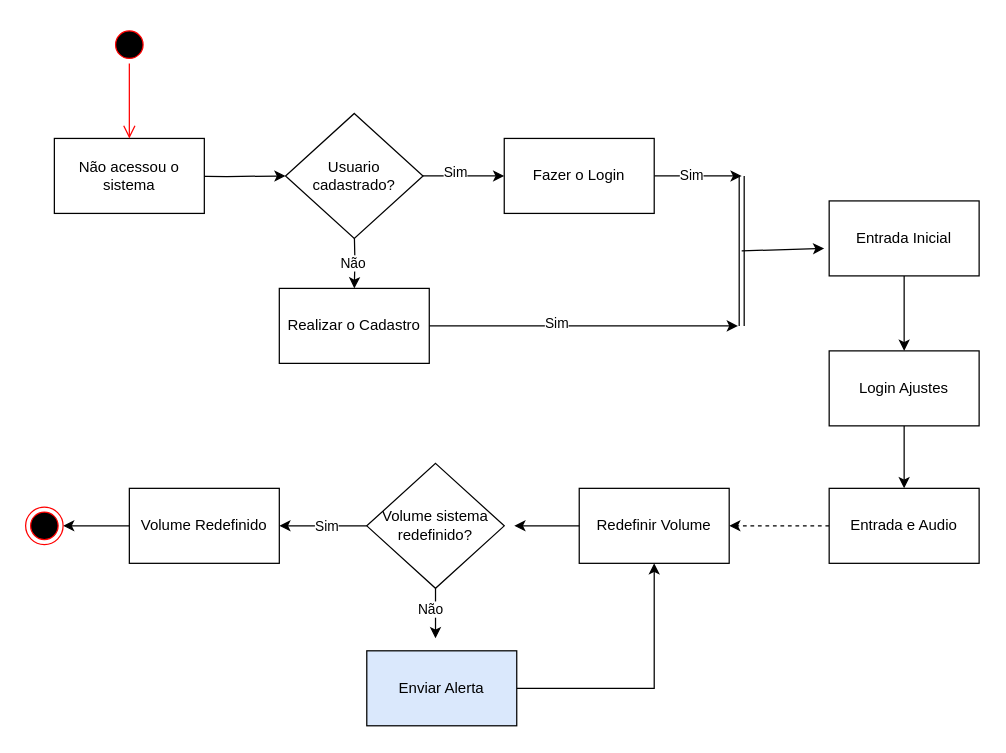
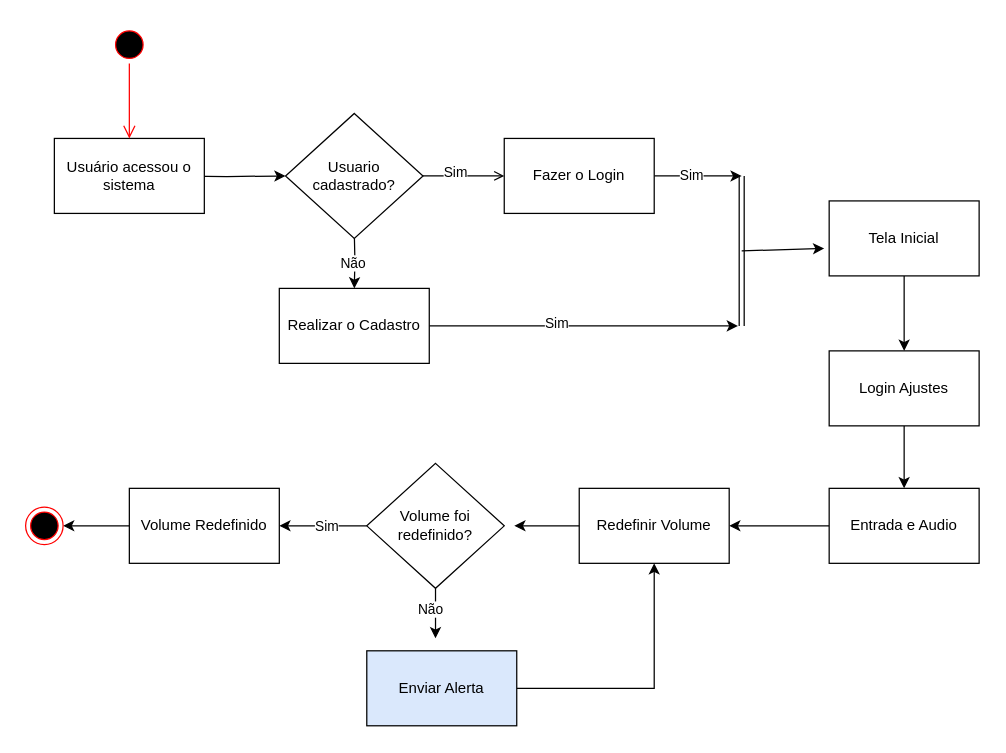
  <mxCell id="0" />
  <mxCell id="1" parent="0" />
  <mxCell id="2" style="edgeStyle=orthogonalEdgeStyle;rounded=0;orthogonalLoop=1;jettySize=auto;html=1;" parent="1" target="19" edge="1"><mxGeometry relative="1" as="geometry"><mxPoint x="133" y="140" as="sourcePoint" /></mxGeometry></mxCell>
  <mxCell id="3" style="edgeStyle=orthogonalEdgeStyle;rounded=0;orthogonalLoop=1;jettySize=auto;html=1;" parent="1" target="7" edge="1"><mxGeometry relative="1" as="geometry"><mxPoint x="283" y="185" as="sourcePoint" /></mxGeometry></mxCell>
  <mxCell id="4" value="Não" style="edgeLabel;html=1;align=center;verticalAlign=middle;resizable=0;points=[];" parent="3" vertex="1" connectable="0"><mxGeometry x="0.099" y="-2" relative="1" as="geometry"><mxPoint as="offset" /></mxGeometry></mxCell>
  <mxCell id="5" style="edgeStyle=orthogonalEdgeStyle;rounded=0;orthogonalLoop=1;jettySize=auto;html=1;" edge="1" parent="1" source="7"><mxGeometry relative="1" as="geometry"><mxPoint x="590" y="260" as="targetPoint" /></mxGeometry></mxCell>
  <mxCell id="6" value="Sim" style="edgeLabel;html=1;align=center;verticalAlign=middle;resizable=0;points=[];" vertex="1" connectable="0" parent="5"><mxGeometry x="-0.184" y="3" relative="1" as="geometry"><mxPoint as="offset" /></mxGeometry></mxCell>
  <mxCell id="7" value="Realizar o Cadastro" style="rounded=0;whiteSpace=wrap;html=1;" parent="1" vertex="1"><mxGeometry x="223" y="230" width="120" height="60" as="geometry" /></mxCell>
  <mxCell id="8" style="edgeStyle=orthogonalEdgeStyle;rounded=0;orthogonalLoop=1;jettySize=auto;html=1;" edge="1" parent="1" source="10"><mxGeometry relative="1" as="geometry"><mxPoint x="593" y="140" as="targetPoint" /></mxGeometry></mxCell>
  <mxCell id="9" value="Sim" style="edgeLabel;html=1;align=center;verticalAlign=middle;resizable=0;points=[];" vertex="1" connectable="0" parent="8"><mxGeometry x="-0.177" y="1" relative="1" as="geometry"><mxPoint as="offset" /></mxGeometry></mxCell>
  <mxCell id="10" value="Fazer o Login" style="rounded=0;whiteSpace=wrap;html=1;" parent="1" vertex="1"><mxGeometry x="403" y="110" width="120" height="60" as="geometry" /></mxCell>
  <mxCell id="11" style="edgeStyle=orthogonalEdgeStyle;rounded=0;orthogonalLoop=1;jettySize=auto;html=1;" parent="1" source="12" target="14" edge="1"><mxGeometry relative="1" as="geometry" /></mxCell>
- <mxCell id="12" value="Entrada Inicial" style="rounded=0;whiteSpace=wrap;html=1;" parent="1" vertex="1"><mxGeometry x="663" y="160" width="120" height="60" as="geometry" /></mxCell>
+ <mxCell id="12" value="Tela Inicial" style="rounded=0;whiteSpace=wrap;html=1;" parent="1" vertex="1"><mxGeometry x="663" y="160" width="120" height="60" as="geometry" /></mxCell>
  <mxCell id="13" style="edgeStyle=orthogonalEdgeStyle;rounded=0;orthogonalLoop=1;jettySize=auto;html=1;entryX=0.5;entryY=0;entryDx=0;entryDy=0;" parent="1" source="14" target="16" edge="1"><mxGeometry relative="1" as="geometry" /></mxCell>
  <mxCell id="14" value="Login Ajustes" style="rounded=0;whiteSpace=wrap;html=1;" parent="1" vertex="1"><mxGeometry x="663" y="280" width="120" height="60" as="geometry" /></mxCell>
- <mxCell id="15" style="edgeStyle=orthogonalEdgeStyle;rounded=0;orthogonalLoop=1;jettySize=auto;html=1;entryX=1;entryY=0.5;entryDx=0;entryDy=0;dashed=1;" parent="1" source="16" target="20" edge="1"><mxGeometry relative="1" as="geometry" /></mxCell>
+ <mxCell id="15" style="edgeStyle=orthogonalEdgeStyle;rounded=0;orthogonalLoop=1;jettySize=auto;html=1;entryX=1;entryY=0.5;entryDx=0;entryDy=0;" parent="1" source="16" target="20" edge="1"><mxGeometry relative="1" as="geometry" /></mxCell>
  <mxCell id="16" value="Entrada e Audio" style="rounded=0;whiteSpace=wrap;html=1;" parent="1" vertex="1"><mxGeometry x="663" y="390" width="120" height="60" as="geometry" /></mxCell>
- <mxCell id="17" value="" style="edgeStyle=orthogonalEdgeStyle;rounded=0;orthogonalLoop=1;jettySize=auto;html=1;" parent="1" source="19" target="10" edge="1"><mxGeometry relative="1" as="geometry" /></mxCell>
+ <mxCell id="17" value="" style="edgeStyle=orthogonalEdgeStyle;rounded=0;orthogonalLoop=1;jettySize=auto;html=1;endArrow=open;" parent="1" source="19" target="10" edge="1"><mxGeometry relative="1" as="geometry" /></mxCell>
  <mxCell id="18" value="Sim" style="edgeLabel;html=1;align=center;verticalAlign=middle;resizable=0;points=[];" parent="17" vertex="1" connectable="0"><mxGeometry x="-0.231" y="4" relative="1" as="geometry"><mxPoint as="offset" /></mxGeometry></mxCell>
  <mxCell id="19" value="Usuario cadastrado?" style="rhombus;whiteSpace=wrap;html=1;" parent="1" vertex="1"><mxGeometry x="228" y="90" width="110" height="100" as="geometry" /></mxCell>
  <mxCell id="20" value="Redefinir Volume" style="rounded=0;whiteSpace=wrap;html=1;" parent="1" vertex="1"><mxGeometry x="463" y="390" width="120" height="60" as="geometry" /></mxCell>
- <mxCell id="21" value="Não acessou o sistema" style="rounded=0;whiteSpace=wrap;html=1;" vertex="1" parent="1"><mxGeometry x="43" y="110" width="120" height="60" as="geometry" /></mxCell>
+ <mxCell id="21" value="Usuário acessou o sistema" style="rounded=0;whiteSpace=wrap;html=1;" vertex="1" parent="1"><mxGeometry x="43" y="110" width="120" height="60" as="geometry" /></mxCell>
  <mxCell id="22" value="" style="shape=link;html=1;rounded=0;" edge="1" parent="1"><mxGeometry width="100" relative="1" as="geometry"><mxPoint x="593" y="140" as="sourcePoint" /><mxPoint x="593" y="260" as="targetPoint" /></mxGeometry></mxCell>
  <mxCell id="23" value="" style="endArrow=classic;html=1;rounded=0;entryX=-0.033;entryY=0.633;entryDx=0;entryDy=0;entryPerimeter=0;" edge="1" parent="1" target="12"><mxGeometry width="50" height="50" relative="1" as="geometry"><mxPoint x="593" y="200" as="sourcePoint" /><mxPoint x="653" y="200" as="targetPoint" /></mxGeometry></mxCell>
  <mxCell id="24" style="edgeStyle=orthogonalEdgeStyle;rounded=0;orthogonalLoop=1;jettySize=auto;html=1;" edge="1" parent="1" source="28"><mxGeometry relative="1" as="geometry"><mxPoint x="348" y="510" as="targetPoint" /></mxGeometry></mxCell>
  <mxCell id="25" value="Não" style="edgeLabel;html=1;align=center;verticalAlign=middle;resizable=0;points=[];" vertex="1" connectable="0" parent="24"><mxGeometry x="-0.21" y="4" relative="1" as="geometry"><mxPoint x="-9" as="offset" /></mxGeometry></mxCell>
  <mxCell id="26" style="edgeStyle=orthogonalEdgeStyle;rounded=0;orthogonalLoop=1;jettySize=auto;html=1;entryX=1;entryY=0.5;entryDx=0;entryDy=0;" edge="1" parent="1" source="28" target="33"><mxGeometry relative="1" as="geometry" /></mxCell>
  <mxCell id="27" value="Sim" style="edgeLabel;html=1;align=center;verticalAlign=middle;resizable=0;points=[];" vertex="1" connectable="0" parent="26"><mxGeometry x="-0.4" y="-2" relative="1" as="geometry"><mxPoint x="-12" y="2" as="offset" /></mxGeometry></mxCell>
- <mxCell id="28" value="Volume sistema redefinido?" style="rhombus;whiteSpace=wrap;html=1;" vertex="1" parent="1"><mxGeometry x="293" y="370" width="110" height="100" as="geometry" /></mxCell>
+ <mxCell id="28" value="Volume foi redefinido?" style="rhombus;whiteSpace=wrap;html=1;" vertex="1" parent="1"><mxGeometry x="293" y="370" width="110" height="100" as="geometry" /></mxCell>
  <mxCell id="29" style="edgeStyle=orthogonalEdgeStyle;rounded=0;orthogonalLoop=1;jettySize=auto;html=1;entryX=1.073;entryY=0.5;entryDx=0;entryDy=0;entryPerimeter=0;" edge="1" parent="1" source="20" target="28"><mxGeometry relative="1" as="geometry" /></mxCell>
  <mxCell id="30" style="edgeStyle=orthogonalEdgeStyle;rounded=0;orthogonalLoop=1;jettySize=auto;html=1;entryX=0.5;entryY=1;entryDx=0;entryDy=0;" edge="1" parent="1" source="31" target="20"><mxGeometry relative="1" as="geometry" /></mxCell>
  <mxCell id="31" value="Enviar Alerta" style="rounded=0;whiteSpace=wrap;html=1;fillColor=#dae8fc;" vertex="1" parent="1"><mxGeometry x="293" y="520" width="120" height="60" as="geometry" /></mxCell>
  <mxCell id="32" style="edgeStyle=orthogonalEdgeStyle;rounded=0;orthogonalLoop=1;jettySize=auto;html=1;" edge="1" parent="1" source="33" target="36"><mxGeometry relative="1" as="geometry" /></mxCell>
  <mxCell id="33" value="Volume Redefinido" style="rounded=0;whiteSpace=wrap;html=1;" vertex="1" parent="1"><mxGeometry x="103" y="390" width="120" height="60" as="geometry" /></mxCell>
  <mxCell id="34" value="" style="ellipse;html=1;shape=startState;fillColor=#000000;strokeColor=#ff0000;" vertex="1" parent="1"><mxGeometry x="88" y="20" width="30" height="30" as="geometry" /></mxCell>
  <mxCell id="35" value="" style="edgeStyle=orthogonalEdgeStyle;html=1;verticalAlign=bottom;endArrow=open;endSize=8;strokeColor=#ff0000;rounded=0;" edge="1" source="34" parent="1"><mxGeometry relative="1" as="geometry"><mxPoint x="103" y="110" as="targetPoint" /></mxGeometry></mxCell>
  <mxCell id="36" value="" style="ellipse;html=1;shape=endState;fillColor=#000000;strokeColor=#ff0000;" vertex="1" parent="1"><mxGeometry x="20" y="405" width="30" height="30" as="geometry" /></mxCell>
